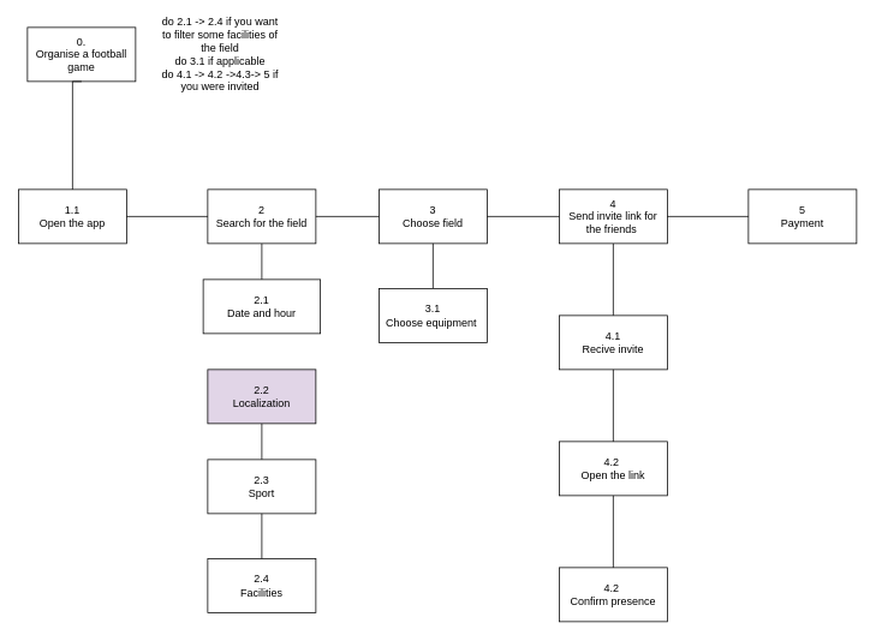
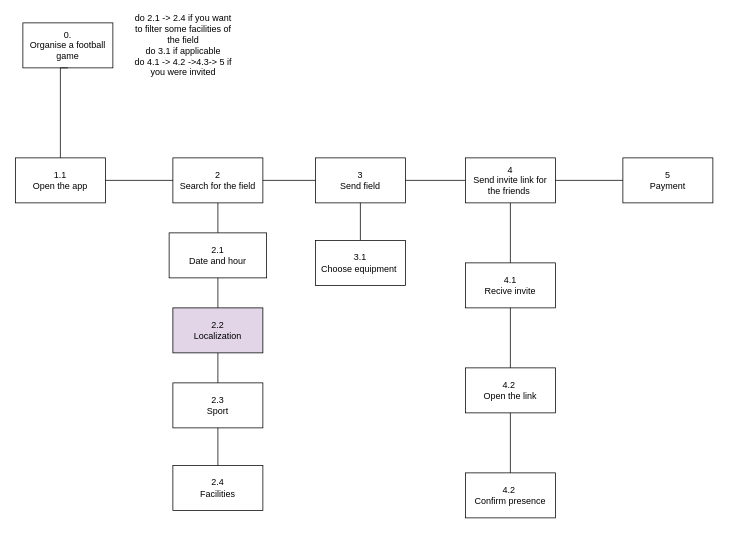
  <mxCell id="0" />
  <mxCell id="1" parent="0" />
  <mxCell id="2" value="&lt;div&gt;0.&lt;/div&gt;Organise a football game" style="rounded=0;whiteSpace=wrap;html=1;" parent="1" vertex="1"><mxGeometry x="30" y="30" width="120" height="60" as="geometry" /></mxCell>
  <mxCell id="3" value="" style="edgeStyle=orthogonalEdgeStyle;rounded=0;orthogonalLoop=1;jettySize=auto;html=1;endArrow=none;startFill=0;" parent="1" source="4" target="13" edge="1"><mxGeometry relative="1" as="geometry" /></mxCell>
  <mxCell id="4" value="&lt;div&gt;2.1&lt;/div&gt;Date and hour" style="rounded=0;whiteSpace=wrap;html=1;" parent="1" vertex="1"><mxGeometry x="225" y="310" width="130" height="60" as="geometry" /></mxCell>
  <mxCell id="5" value="" style="edgeStyle=orthogonalEdgeStyle;rounded=0;orthogonalLoop=1;jettySize=auto;html=1;endArrow=none;startFill=0;" edge="1" parent="1" source="6" target="21"><mxGeometry relative="1" as="geometry" /></mxCell>
  <mxCell id="6" value="4&lt;div&gt;Send invite link for the friends&amp;nbsp;&lt;/div&gt;" style="rounded=0;whiteSpace=wrap;html=1;" parent="1" vertex="1"><mxGeometry x="620" y="210" width="120" height="60" as="geometry" /></mxCell>
  <mxCell id="7" value="" style="edgeStyle=orthogonalEdgeStyle;rounded=0;orthogonalLoop=1;jettySize=auto;html=1;endArrow=none;startFill=0;" parent="1" source="8" target="10" edge="1"><mxGeometry relative="1" as="geometry" /></mxCell>
  <mxCell id="8" value="&lt;div&gt;2.3&lt;/div&gt;Sport" style="rounded=0;whiteSpace=wrap;html=1;" parent="1" vertex="1"><mxGeometry x="230" y="510" width="120" height="60" as="geometry" /></mxCell>
+ <mxCell id="9" value="" style="edgeStyle=orthogonalEdgeStyle;rounded=0;orthogonalLoop=1;jettySize=auto;html=1;endArrow=none;startFill=0;" parent="1" source="10" target="4" edge="1"><mxGeometry relative="1" as="geometry" /></mxCell>
  <mxCell id="10" value="&lt;div&gt;2.2&lt;/div&gt;Localization" style="rounded=0;whiteSpace=wrap;html=1;fillColor=#e1d5e7;" parent="1" vertex="1"><mxGeometry x="230" y="410" width="120" height="60" as="geometry" /></mxCell>
  <mxCell id="11" value="&lt;div&gt;5&lt;/div&gt;Payment" style="rounded=0;whiteSpace=wrap;html=1;" parent="1" vertex="1"><mxGeometry x="830" y="210" width="120" height="60" as="geometry" /></mxCell>
- <mxCell id="12" value="&lt;div&gt;3&lt;/div&gt;Choose field" style="rounded=0;whiteSpace=wrap;html=1;" parent="1" vertex="1"><mxGeometry x="420" y="210" width="120" height="60" as="geometry" /></mxCell>
+ <mxCell id="12" value="&lt;div&gt;3&lt;/div&gt;Send field" style="rounded=0;whiteSpace=wrap;html=1;" parent="1" vertex="1"><mxGeometry x="420" y="210" width="120" height="60" as="geometry" /></mxCell>
  <mxCell id="13" value="&lt;div&gt;2&lt;/div&gt;Search for the field" style="rounded=0;whiteSpace=wrap;html=1;" parent="1" vertex="1"><mxGeometry x="230" y="210" width="120" height="60" as="geometry" /></mxCell>
  <mxCell id="14" value="&lt;div&gt;1.1&lt;/div&gt;Open the app" style="rounded=0;whiteSpace=wrap;html=1;" parent="1" vertex="1"><mxGeometry x="20" y="210" width="120" height="60" as="geometry" /></mxCell>
  <mxCell id="15" value="" style="endArrow=none;html=1;rounded=0;exitX=0.5;exitY=0;exitDx=0;exitDy=0;entryX=0.5;entryY=1;entryDx=0;entryDy=0;" parent="1" source="14" target="2" edge="1"><mxGeometry width="50" height="50" relative="1" as="geometry"><mxPoint x="170" y="310" as="sourcePoint" /><mxPoint x="220" y="260" as="targetPoint" /><Array as="points"><mxPoint x="80" y="90" /></Array></mxGeometry></mxCell>
  <mxCell id="16" value="" style="edgeStyle=orthogonalEdgeStyle;rounded=0;orthogonalLoop=1;jettySize=auto;html=1;endArrow=none;startFill=0;" parent="1" source="17" target="12" edge="1"><mxGeometry relative="1" as="geometry" /></mxCell>
  <mxCell id="17" value="&lt;div&gt;3.1&lt;/div&gt;Choose equipment&amp;nbsp;" style="rounded=0;whiteSpace=wrap;html=1;" parent="1" vertex="1"><mxGeometry x="420" y="320" width="120" height="60" as="geometry" /></mxCell>
  <mxCell id="18" value="2.4&lt;div&gt;Facilities&lt;/div&gt;" style="rounded=0;whiteSpace=wrap;html=1;" vertex="1" parent="1"><mxGeometry x="230" y="620" width="120" height="60" as="geometry" /></mxCell>
  <mxCell id="19" value="" style="endArrow=none;html=1;rounded=0;exitX=0.5;exitY=1;exitDx=0;exitDy=0;entryX=0.5;entryY=0;entryDx=0;entryDy=0;" edge="1" parent="1" source="8" target="18"><mxGeometry width="50" height="50" relative="1" as="geometry"><mxPoint x="570" y="360" as="sourcePoint" /><mxPoint x="620" y="310" as="targetPoint" /></mxGeometry></mxCell>
  <mxCell id="20" value="do 2.1 -&amp;gt; 2.4 if you want to filter some facilities of the field&lt;div&gt;do 3.1&amp;nbsp;&lt;span style=&quot;background-color: transparent; color: light-dark(rgb(0, 0, 0), rgb(255, 255, 255));&quot;&gt;if applicable&lt;/span&gt;&lt;/div&gt;&lt;div&gt;do 4.1 -&amp;gt; 4.2 -&amp;gt;4.3-&amp;gt; 5 if you were invited&lt;/div&gt;" style="text;html=1;align=center;verticalAlign=middle;whiteSpace=wrap;rounded=0;" vertex="1" parent="1"><mxGeometry x="174" y="20" width="140" height="80" as="geometry" /></mxCell>
  <mxCell id="21" value="4.1&lt;div&gt;Recive invite&lt;/div&gt;" style="rounded=0;whiteSpace=wrap;html=1;" vertex="1" parent="1"><mxGeometry x="620" y="350" width="120" height="60" as="geometry" /></mxCell>
  <mxCell id="22" value="" style="endArrow=none;html=1;rounded=0;exitX=1;exitY=0.5;exitDx=0;exitDy=0;entryX=0;entryY=0.5;entryDx=0;entryDy=0;" edge="1" parent="1" source="14" target="13"><mxGeometry width="50" height="50" relative="1" as="geometry"><mxPoint x="570" y="360" as="sourcePoint" /><mxPoint x="620" y="310" as="targetPoint" /></mxGeometry></mxCell>
  <mxCell id="23" value="" style="endArrow=none;html=1;rounded=0;exitX=1;exitY=0.5;exitDx=0;exitDy=0;" edge="1" parent="1" source="13" target="12"><mxGeometry width="50" height="50" relative="1" as="geometry"><mxPoint x="570" y="360" as="sourcePoint" /><mxPoint x="620" y="310" as="targetPoint" /></mxGeometry></mxCell>
  <mxCell id="24" value="" style="endArrow=none;html=1;rounded=0;exitX=1;exitY=0.5;exitDx=0;exitDy=0;entryX=0;entryY=0.5;entryDx=0;entryDy=0;" edge="1" parent="1" source="12" target="6"><mxGeometry width="50" height="50" relative="1" as="geometry"><mxPoint x="570" y="360" as="sourcePoint" /><mxPoint x="620" y="310" as="targetPoint" /></mxGeometry></mxCell>
  <mxCell id="25" value="" style="endArrow=none;html=1;rounded=0;entryX=0;entryY=0.5;entryDx=0;entryDy=0;exitX=1;exitY=0.5;exitDx=0;exitDy=0;" edge="1" parent="1" source="6" target="11"><mxGeometry width="50" height="50" relative="1" as="geometry"><mxPoint x="570" y="360" as="sourcePoint" /><mxPoint x="620" y="310" as="targetPoint" /></mxGeometry></mxCell>
  <mxCell id="26" value="4.2&amp;nbsp;&lt;div&gt;Confirm presence&lt;/div&gt;" style="rounded=0;whiteSpace=wrap;html=1;" vertex="1" parent="1"><mxGeometry x="620" y="630" width="120" height="60" as="geometry" /></mxCell>
  <mxCell id="27" value="" style="endArrow=none;html=1;rounded=0;exitX=0.5;exitY=0;exitDx=0;exitDy=0;entryX=0.5;entryY=1;entryDx=0;entryDy=0;" edge="1" parent="1" source="26" target="21"><mxGeometry width="50" height="50" relative="1" as="geometry"><mxPoint x="570" y="360" as="sourcePoint" /><mxPoint x="620" y="310" as="targetPoint" /></mxGeometry></mxCell>
  <mxCell id="28" value="4.2&amp;nbsp;&lt;div&gt;Open the link&lt;/div&gt;" style="rounded=0;whiteSpace=wrap;html=1;" vertex="1" parent="1"><mxGeometry x="620" y="490" width="120" height="60" as="geometry" /></mxCell>
